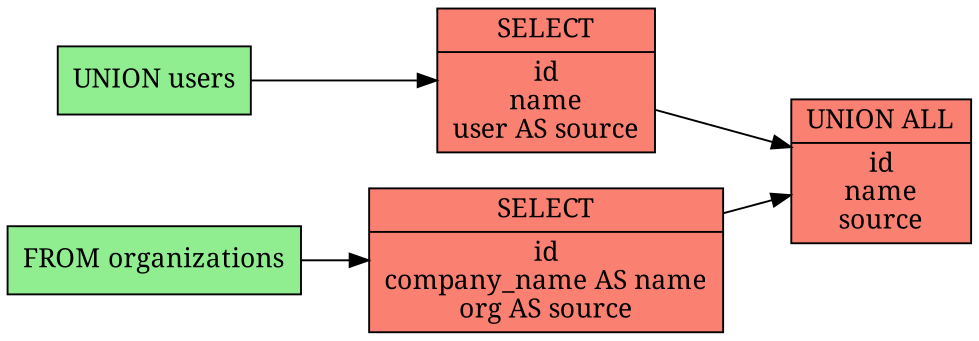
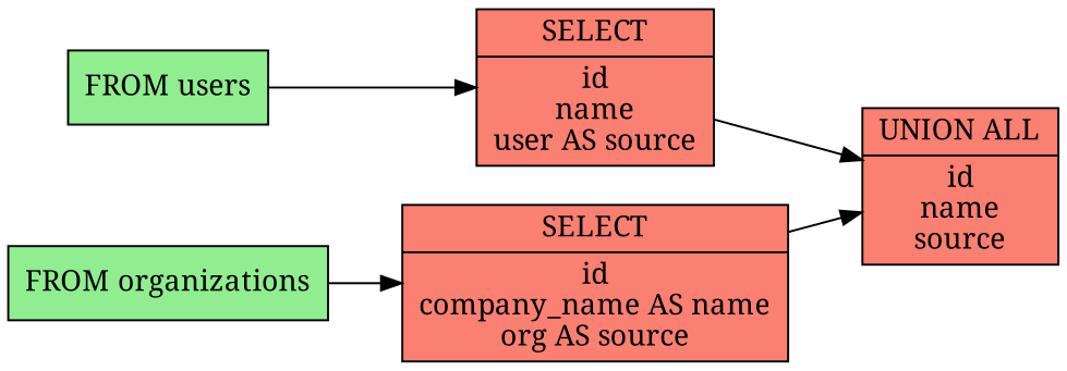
  digraph {
    rankdir=LR
    fontname="Noto Serif"
    node [fillcolor=salmon shape=record style=filled fontname="Noto Serif"]
    edge [fontname="Noto Serif"]
-   n1 [fillcolor=lightgreen label="UNION users"]
+   n1 [fillcolor=lightgreen label="FROM users"]
    n2 [label="SELECT|id\nname\nuser AS source"]
    n3 [fillcolor=lightgreen label="FROM organizations"]
    n4 [label="SELECT|id\ncompany_name AS name\norg AS source"]
    n5 [label="UNION ALL|id\nname\nsource"]
    n1 -> n2
    n2 -> n5
    n3 -> n4
    n4 -> n5
  }
